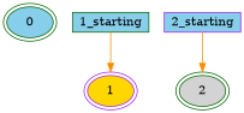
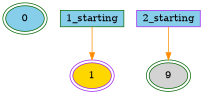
  digraph {
    fontname="DejaVu Serif"
    node [color=darkgreen fillcolor=skyblue fontname="DejaVu Serif" is_final=True peripheries=2 style=filled]
    edge [color=darkorange fontname="DejaVu Serif"]
    n1 [is_start=False label=0]
    n2 [color=purple fillcolor=gold is_start=True label=1]
    "1_starting" [height=0.0 shape=None width=0.0 is_final="" peripheries=""]
-   n4 [fillcolor=lightgrey is_start=True label=2]
+   n4 [fillcolor=lightgrey is_start=True label=9]
    "2_starting" [color=purple height=0.0 shape=None width=0.0 is_final="" peripheries=""]
    "1_starting" -> n2
    "2_starting" -> n4
  }
